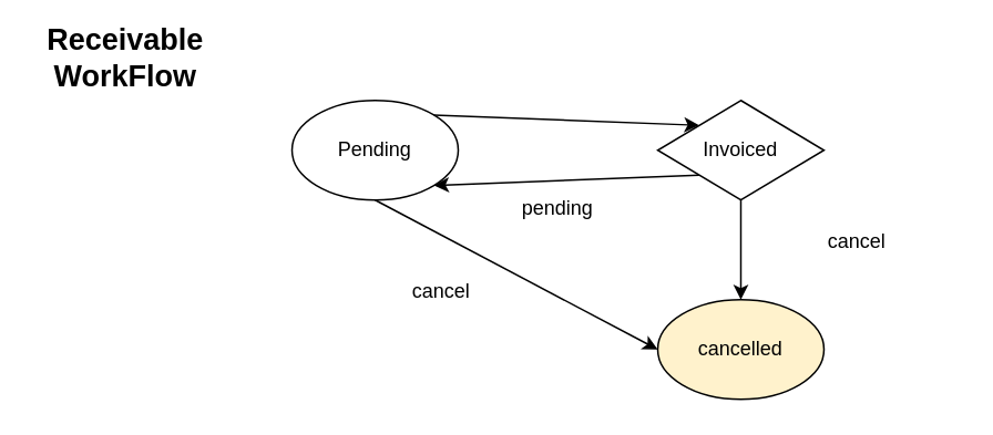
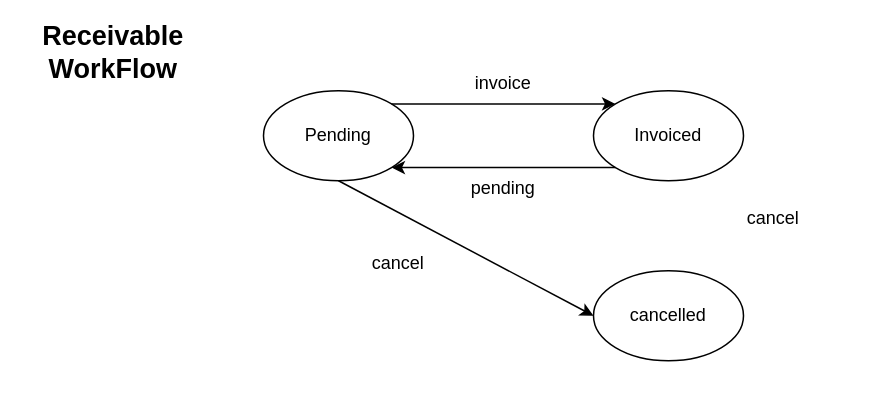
  <mxCell id="0" />
  <mxCell id="1" parent="0" />
  <mxCell id="2" value="&lt;font style=&quot;font-size: 18px;&quot;&gt;&lt;b style=&quot;&quot;&gt;Receivable&lt;br&gt;WorkFlow&lt;br&gt;&lt;/b&gt;&lt;/font&gt;" style="text;html=1;strokeColor=none;fillColor=none;align=center;verticalAlign=middle;whiteSpace=wrap;rounded=0;" parent="1" vertex="1"><mxGeometry x="20" y="20" width="110" height="30" as="geometry" /></mxCell>
  <mxCell id="3" value="Pending" style="ellipse;whiteSpace=wrap;html=1;" parent="1" vertex="1"><mxGeometry x="175" y="60" width="100" height="60" as="geometry" /></mxCell>
- <mxCell id="4" value="Invoiced" style="rhombus;whiteSpace=wrap;html=1;" parent="1" vertex="1"><mxGeometry x="395" y="60" width="100" height="60" as="geometry" /></mxCell>
- <mxCell id="5" value="cancelled" style="ellipse;whiteSpace=wrap;html=1;fillColor=#fff2cc;" parent="1" vertex="1"><mxGeometry x="395" y="180" width="100" height="60" as="geometry" /></mxCell>
+ <mxCell id="4" value="Invoiced" style="ellipse;whiteSpace=wrap;html=1;" parent="1" vertex="1"><mxGeometry x="395" y="60" width="100" height="60" as="geometry" /></mxCell>
+ <mxCell id="5" value="cancelled" style="ellipse;whiteSpace=wrap;html=1;" parent="1" vertex="1"><mxGeometry x="395" y="180" width="100" height="60" as="geometry" /></mxCell>
  <mxCell id="6" value="" style="endArrow=classic;html=1;rounded=0;exitX=1;exitY=0;exitDx=0;exitDy=0;entryX=0;entryY=0;entryDx=0;entryDy=0;" parent="1" source="3" target="4" edge="1"><mxGeometry width="50" height="50" relative="1" as="geometry"><mxPoint x="455" y="230" as="sourcePoint" /><mxPoint x="505" y="180" as="targetPoint" /></mxGeometry></mxCell>
  <mxCell id="7" value="" style="endArrow=classic;html=1;rounded=0;exitX=0;exitY=1;exitDx=0;exitDy=0;entryX=1;entryY=1;entryDx=0;entryDy=0;" parent="1" source="4" target="3" edge="1"><mxGeometry width="50" height="50" relative="1" as="geometry"><mxPoint x="455" y="230" as="sourcePoint" /><mxPoint x="505" y="180" as="targetPoint" /></mxGeometry></mxCell>
- <mxCell id="8" value="" style="endArrow=classic;html=1;rounded=0;exitX=0.5;exitY=1;exitDx=0;exitDy=0;entryX=0.5;entryY=0;entryDx=0;entryDy=0;" parent="1" source="4" target="5" edge="1"><mxGeometry width="50" height="50" relative="1" as="geometry"><mxPoint x="455" y="230" as="sourcePoint" /><mxPoint x="505" y="180" as="targetPoint" /></mxGeometry></mxCell>
  <mxCell id="9" value="" style="endArrow=classic;html=1;rounded=0;exitX=0.5;exitY=1;exitDx=0;exitDy=0;entryX=0;entryY=0.5;entryDx=0;entryDy=0;" parent="1" source="3" target="5" edge="1"><mxGeometry width="50" height="50" relative="1" as="geometry"><mxPoint x="455" y="230" as="sourcePoint" /><mxPoint x="505" y="180" as="targetPoint" /></mxGeometry></mxCell>
  <mxCell id="10" value="cancel" style="text;html=1;strokeColor=none;fillColor=none;align=center;verticalAlign=middle;whiteSpace=wrap;rounded=0;" parent="1" vertex="1"><mxGeometry x="235" y="160" width="60" height="30" as="geometry" /></mxCell>
  <mxCell id="11" value="cancel" style="text;html=1;strokeColor=none;fillColor=none;align=center;verticalAlign=middle;whiteSpace=wrap;rounded=0;" parent="1" vertex="1"><mxGeometry x="455" y="130" width="120" height="30" as="geometry" /></mxCell>
+ <mxCell id="12" value="invoice" style="text;html=1;strokeColor=none;fillColor=none;align=center;verticalAlign=middle;whiteSpace=wrap;rounded=0;" parent="1" vertex="1"><mxGeometry x="305" y="40" width="60" height="30" as="geometry" /></mxCell>
  <mxCell id="13" value="pending" style="text;html=1;strokeColor=none;fillColor=none;align=center;verticalAlign=middle;whiteSpace=wrap;rounded=0;" parent="1" vertex="1"><mxGeometry x="305" y="110" width="60" height="30" as="geometry" /></mxCell>
